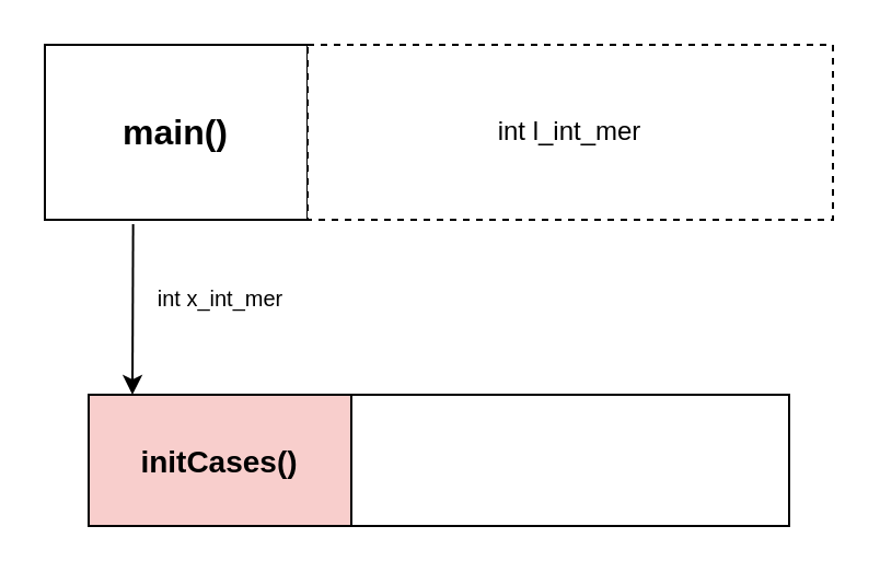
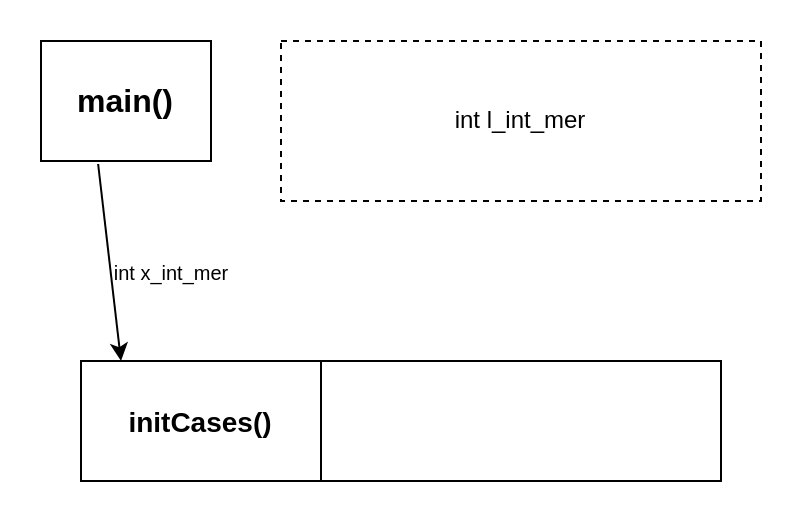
  <mxCell id="0" />
  <mxCell id="1" parent="0" />
- <mxCell id="2" value="&lt;font style=&quot;font-size: 16px;&quot;&gt;&lt;b&gt;main()&lt;/b&gt;&lt;/font&gt;" style="rounded=0;whiteSpace=wrap;html=1;align=center;" parent="1" vertex="1"><mxGeometry x="20" y="20" width="120" height="80" as="geometry" /></mxCell>
+ <mxCell id="2" value="&lt;font style=&quot;font-size: 16px;&quot;&gt;&lt;b&gt;main()&lt;/b&gt;&lt;/font&gt;" style="rounded=0;whiteSpace=wrap;html=1;align=center;" parent="1" vertex="1"><mxGeometry x="20" y="20" width="85" height="60" as="geometry" /></mxCell>
  <mxCell id="3" value="int l_int_mer" style="rounded=0;whiteSpace=wrap;html=1;align=center;dashed=1;" parent="1" vertex="1"><mxGeometry x="140" y="20" width="240" height="80" as="geometry" /></mxCell>
- <mxCell id="4" value="&lt;b&gt;&lt;font style=&quot;font-size: 14px;&quot;&gt;initCases()&lt;/font&gt;&lt;/b&gt;" style="rounded=0;whiteSpace=wrap;html=1;fontSize=16;fillColor=#f8cecc;" parent="1" vertex="1"><mxGeometry x="40" y="180" width="120" height="60" as="geometry" /></mxCell>
+ <mxCell id="4" value="&lt;b&gt;&lt;font style=&quot;font-size: 14px;&quot;&gt;initCases()&lt;/font&gt;&lt;/b&gt;" style="rounded=0;whiteSpace=wrap;html=1;fontSize=16;" parent="1" vertex="1"><mxGeometry x="40" y="180" width="120" height="60" as="geometry" /></mxCell>
  <mxCell id="5" value="" style="rounded=0;whiteSpace=wrap;html=1;fontSize=16;" parent="1" vertex="1"><mxGeometry x="160" y="180" width="200" height="60" as="geometry" /></mxCell>
  <mxCell id="6" value="" style="endArrow=classic;html=1;rounded=0;fontSize=14;exitX=0.336;exitY=1.025;exitDx=0;exitDy=0;exitPerimeter=0;" parent="1" source="2" edge="1"><mxGeometry width="50" height="50" relative="1" as="geometry"><mxPoint x="200" y="200" as="sourcePoint" /><mxPoint x="60" y="180" as="targetPoint" /></mxGeometry></mxCell>
- <mxCell id="7" value="&lt;font style=&quot;font-size: 10px;&quot;&gt;int x_int_mer&lt;/font&gt;" style="text;html=1;align=center;verticalAlign=middle;resizable=0;points=[];autosize=1;strokeColor=none;fillColor=none;fontSize=14;" parent="1" vertex="1"><mxGeometry x="60" y="120" width="80" height="30" as="geometry" /></mxCell>
+ <mxCell id="7" value="&lt;font style=&quot;font-size: 10px;&quot;&gt;int x_int_mer&lt;/font&gt;" style="text;html=1;align=center;verticalAlign=middle;resizable=0;points=[];autosize=1;strokeColor=none;fillColor=none;fontSize=14;" parent="1" vertex="1"><mxGeometry x="45" y="120" width="80" height="30" as="geometry" /></mxCell>
